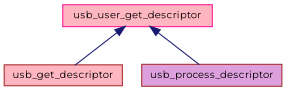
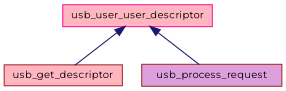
  digraph {
    fontname=Montserrat
    rankdir=TB
    node [color=brown fillcolor=lightpink fontname=Montserrat fontsize=10 shape=record style=filled]
    edge [color=midnightblue dir=back fontname=Montserrat fontsize=10 labelfontname="FreeSans.ttf" labelfontsize=10 style=solid]
-   n1 [color=deeppink fontcolor=black height=0.2 label=usb_user_get_descriptor width=0.4]
+   n1 [color=deeppink fontcolor=black height=0.2 label=usb_user_user_descriptor width=0.4]
    n2 [height=0.2 label=usb_get_descriptor width=0.4]
-   n3 [fillcolor=plum height=0.2 label=usb_process_descriptor width=0.4]
+   n3 [fillcolor=plum height=0.2 label=usb_process_request width=0.4]
    n1 -> n2
    n1 -> n3
  }
